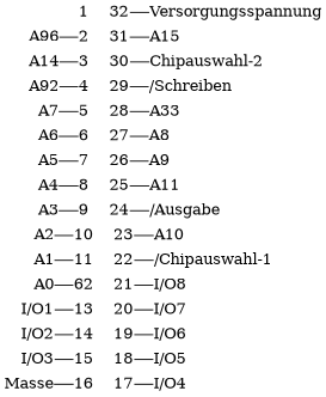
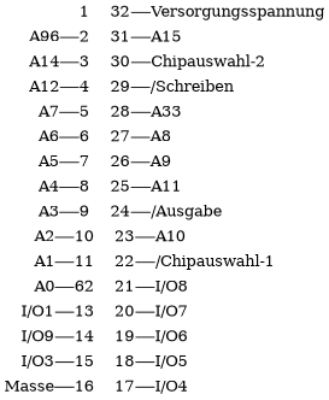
  graph {
    ranksep=0.1
    node [shape=plain]
    1
    32
    Versorgungsspannung
    2
    31
    n6 [label=A96]
    A15
    3
    30
    A14
    "Chipauswahl-2"
    4
    29
-   A12 [label=A92]
+   A12
    "/Schreiben"
    5
    28
    A7
    n19 [label=A33]
    6
    27
    A6
    A8
    7
    26
    A5
    A9
    8
    25
    A4
    A11
    9
    24
    A3
    "/Ausgabe"
    10
    23
    A2
    A10
    11
    22
    A1
    "/Chipauswahl-1"
    n44 [label=62]
    21
    A0
    "I/O8"
    13
    20
    "I/O1"
    "I/O7"
    14
    19
-   "I/O2"
+   "I/O2" [label="I/O9"]
    "I/O6"
    15
    18
    "I/O3"
    "I/O5"
    16
    17
    Masse
    "I/O4"
    subgraph sub_1 {
      rank=same
      1
      32
      Versorgungsspannung
    }
    subgraph sub_2 {
      rank=same
      2
      31
      n6
      A15
    }
    subgraph sub_3 {
      rank=same
      3
      30
      A14
      "Chipauswahl-2"
    }
    subgraph sub_4 {
      rank=same
      4
      29
      A12
      "/Schreiben"
    }
    subgraph sub_5 {
      rank=same
      5
      28
      A7
      n19
    }
    subgraph sub_6 {
      rank=same
      6
      27
      A6
      A8
    }
    subgraph sub_7 {
      rank=same
      7
      26
      A5
      A9
    }
    subgraph sub_8 {
      rank=same
      8
      25
      A4
      A11
    }
    subgraph sub_9 {
      rank=same
      9
      24
      A3
      "/Ausgabe"
    }
    subgraph sub_10 {
      rank=same
      10
      23
      A2
      A10
    }
    subgraph sub_11 {
      rank=same
      11
      22
      A1
      "/Chipauswahl-1"
    }
    subgraph sub_12 {
      rank=same
      n44
      21
      A0
      "I/O8"
    }
    subgraph sub_13 {
      rank=same
      13
      20
      "I/O1"
      "I/O7"
    }
    subgraph sub_14 {
      rank=same
      14
      19
      "I/O2"
      "I/O6"
    }
    subgraph sub_15 {
      rank=same
      15
      18
      "I/O3"
      "I/O5"
    }
    subgraph sub_16 {
      rank=same
      16
      17
      Masse
      "I/O4"
    }
    subgraph sub_17 {
      1
      2
      3
      4
      5
      6
      7
      8
      9
      10
      11
      n44
      13
      14
      15
      16
    }
    1 -- 2 [style=invis]
    32 -- Versorgungsspannung
    2 -- 3 [style=invis]
    31 -- A15
    n6 -- 2
    3 -- 4 [style=invis]
    30 -- "Chipauswahl-2"
    A14 -- 3
    4 -- 5 [style=invis]
    29 -- "/Schreiben"
    A12 -- 4
    5 -- 6 [style=invis]
    28 -- n19
    A7 -- 5
    6 -- 7 [style=invis]
    27 -- A8
    A6 -- 6
    7 -- 8 [style=invis]
    26 -- A9
    A5 -- 7
    8 -- 9 [style=invis]
    25 -- A11
    A4 -- 8
    9 -- 10 [style=invis]
    24 -- "/Ausgabe"
    A3 -- 9
    10 -- 11 [style=invis]
    23 -- A10
    A2 -- 10
    11 -- n44 [style=invis]
    22 -- "/Chipauswahl-1"
    A1 -- 11
    n44 -- 13 [style=invis]
    21 -- "I/O8"
    A0 -- n44
    13 -- 14 [style=invis]
    20 -- "I/O7"
    "I/O1" -- 13
    14 -- 15 [style=invis]
    19 -- "I/O6"
    "I/O2" -- 14
    15 -- 16 [style=invis]
    18 -- "I/O5"
    "I/O3" -- 15
    17 -- "I/O4"
    Masse -- 16
  }
